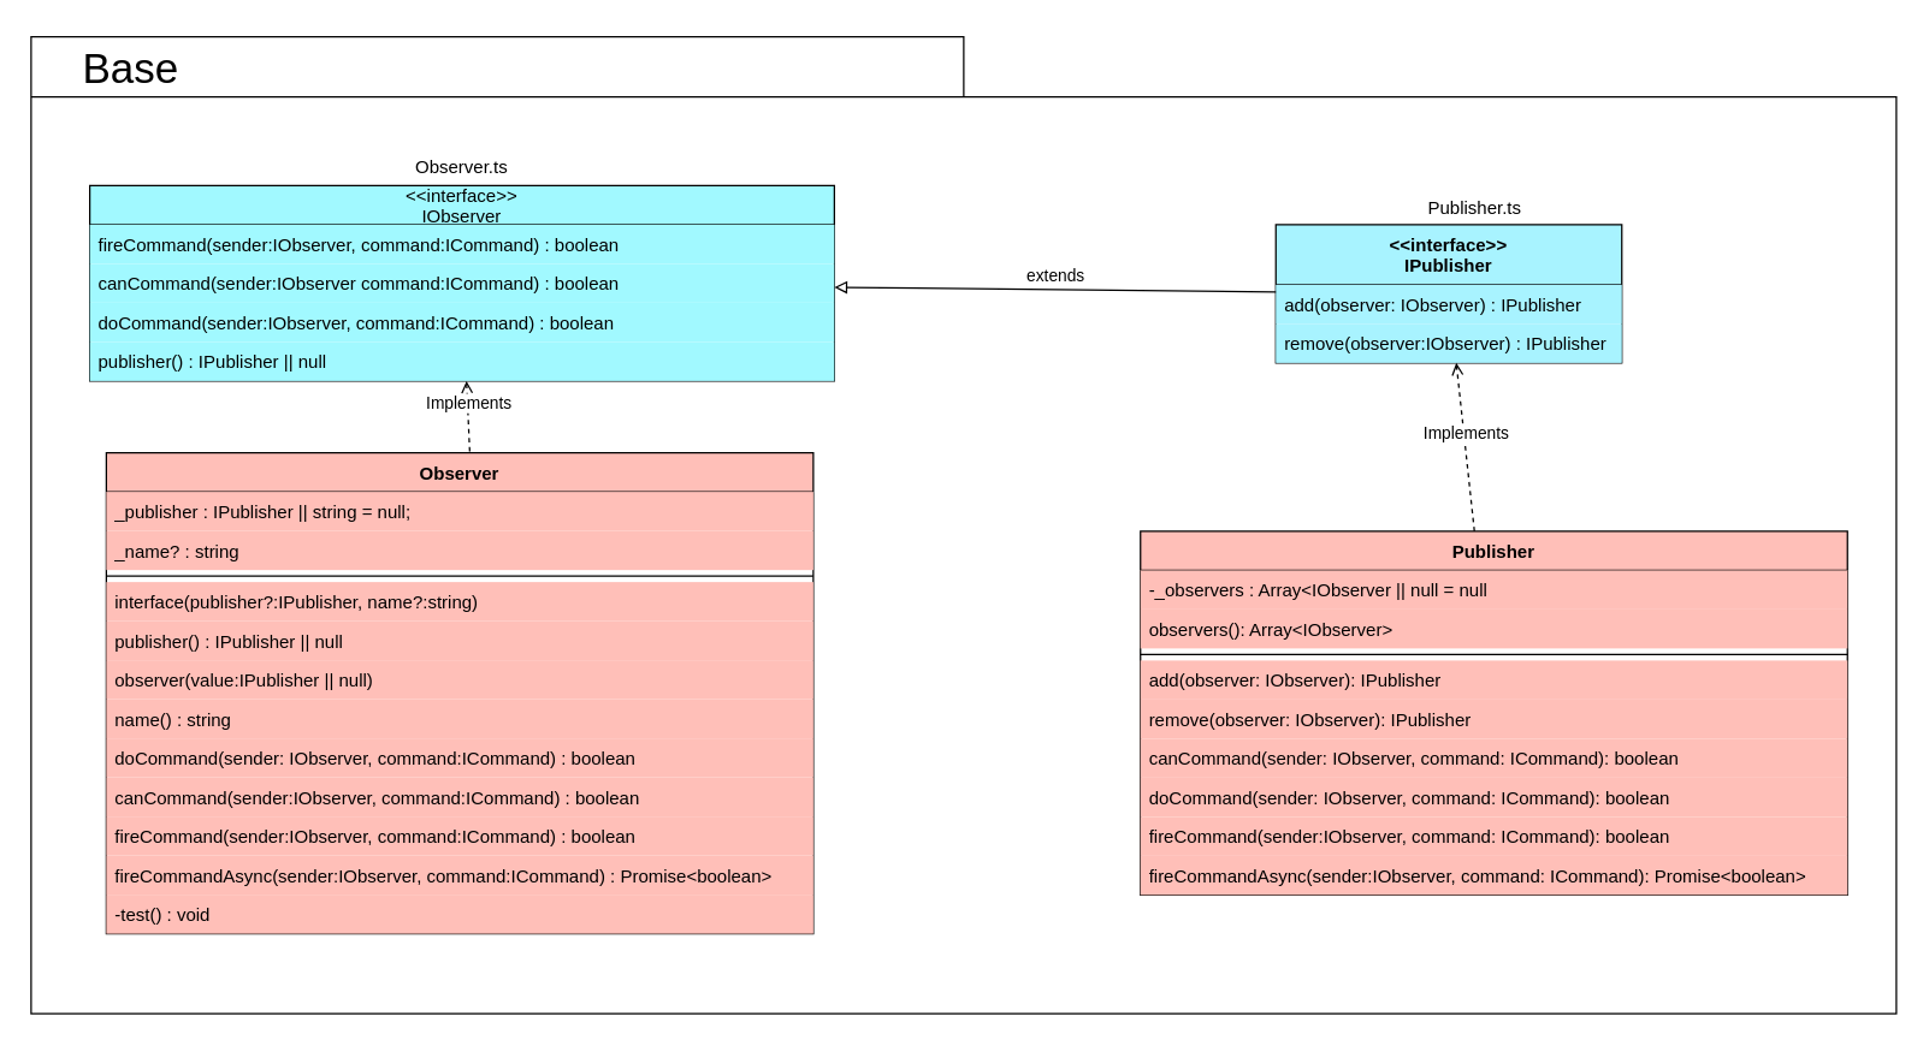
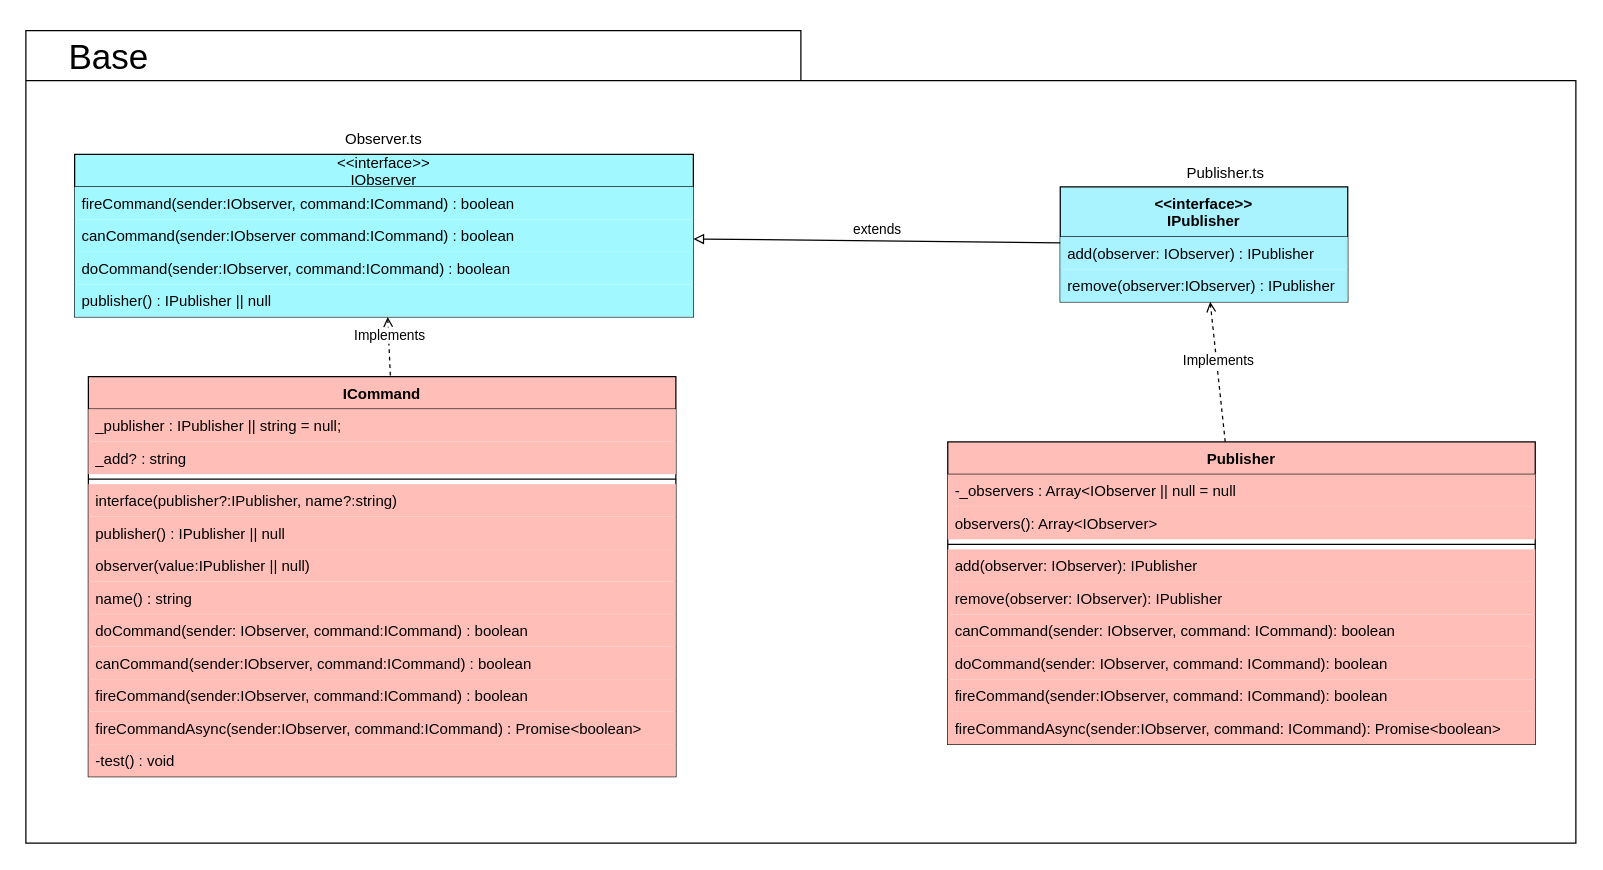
  <mxCell id="0" />
  <mxCell id="1" parent="0" />
  <mxCell id="2" value="" style="group;verticalAlign=bottom;spacing=2;spacingTop=0;spacingBottom=0;labelPosition=left;verticalLabelPosition=top;align=right;" parent="1" vertex="1" connectable="0"><mxGeometry x="20" y="24" width="1240" height="650" as="geometry" /></mxCell>
  <mxCell id="3" value="" style="shape=folder;fontStyle=1;spacingTop=10;tabWidth=620;tabHeight=40;tabPosition=left;html=1;whiteSpace=wrap;labelPosition=center;verticalLabelPosition=top;align=center;verticalAlign=bottom;" parent="2" vertex="1"><mxGeometry width="1240" height="650" as="geometry" /></mxCell>
  <mxCell id="4" value="Publisher.ts" style="group;container=1;" parent="2" vertex="1" connectable="0"><mxGeometry x="700" y="100" width="520" height="506" as="geometry"><mxRectangle x="712.5" y="1283" width="104" height="20" as="alternateBounds" /></mxGeometry></mxCell>
  <mxCell id="5" value="&lt;&lt;interface&gt;&gt;&#10;IPublisher" style="swimlane;fontStyle=1;align=center;verticalAlign=top;childLayout=stackLayout;horizontal=1;startSize=40;horizontalStack=0;resizeParent=1;resizeParentMax=0;resizeLast=0;collapsible=1;marginBottom=0;fillColor=#A8F3FF;" parent="4" vertex="1"><mxGeometry x="127.5" y="25" width="230" height="92" as="geometry"><mxRectangle x="127.5" y="25" width="110" height="40" as="alternateBounds" /></mxGeometry></mxCell>
  <mxCell id="6" value="add(observer: IObserver) : IPublisher" style="text;strokeColor=none;fillColor=#A8F3FF;align=left;verticalAlign=top;spacingLeft=4;spacingRight=4;overflow=hidden;rotatable=0;points=[[0,0.5],[1,0.5]];portConstraint=eastwest;" parent="5" vertex="1"><mxGeometry y="40" width="230" height="26" as="geometry" /></mxCell>
  <mxCell id="7" value="remove(observer:IObserver) : IPublisher" style="text;strokeColor=none;fillColor=#A8F3FF;align=left;verticalAlign=top;spacingLeft=4;spacingRight=4;overflow=hidden;rotatable=0;points=[[0,0.5],[1,0.5]];portConstraint=eastwest;" parent="5" vertex="1"><mxGeometry y="66" width="230" height="26" as="geometry" /></mxCell>
  <mxCell id="8" value="Publisher" style="swimlane;fontStyle=1;align=center;verticalAlign=top;childLayout=stackLayout;horizontal=1;startSize=26;horizontalStack=0;resizeParent=1;resizeParentMax=0;resizeLast=0;collapsible=1;marginBottom=0;fillColor=#FFBFB8;" parent="4" vertex="1"><mxGeometry x="37.5" y="229" width="470" height="242" as="geometry"><mxRectangle x="25" y="239" width="80" height="26" as="alternateBounds" /></mxGeometry></mxCell>
  <mxCell id="9" value="-_observers : Array&lt;IObserver || null = null" style="text;strokeColor=none;fillColor=#FFBFB8;align=left;verticalAlign=top;spacingLeft=4;spacingRight=4;overflow=hidden;rotatable=0;points=[[0,0.5],[1,0.5]];portConstraint=eastwest;" parent="8" vertex="1"><mxGeometry y="26" width="470" height="26" as="geometry" /></mxCell>
  <mxCell id="10" value="observers(): Array&lt;IObserver&gt;" style="text;strokeColor=none;fillColor=#FFBFB8;align=left;verticalAlign=top;spacingLeft=4;spacingRight=4;overflow=hidden;rotatable=0;points=[[0,0.5],[1,0.5]];portConstraint=eastwest;" parent="8" vertex="1"><mxGeometry y="52" width="470" height="26" as="geometry" /></mxCell>
  <mxCell id="11" value="" style="line;strokeWidth=1;fillColor=none;align=left;verticalAlign=middle;spacingTop=-1;spacingLeft=3;spacingRight=3;rotatable=0;labelPosition=right;points=[];portConstraint=eastwest;" parent="8" vertex="1"><mxGeometry y="78" width="470" height="8" as="geometry" /></mxCell>
  <mxCell id="12" value="add(observer: IObserver): IPublisher" style="text;strokeColor=none;fillColor=#FFBFB8;align=left;verticalAlign=top;spacingLeft=4;spacingRight=4;overflow=hidden;rotatable=0;points=[[0,0.5],[1,0.5]];portConstraint=eastwest;" parent="8" vertex="1"><mxGeometry y="86" width="470" height="26" as="geometry" /></mxCell>
  <mxCell id="13" value="remove(observer: IObserver): IPublisher" style="text;strokeColor=none;fillColor=#FFBFB8;align=left;verticalAlign=top;spacingLeft=4;spacingRight=4;overflow=hidden;rotatable=0;points=[[0,0.5],[1,0.5]];portConstraint=eastwest;" parent="8" vertex="1"><mxGeometry y="112" width="470" height="26" as="geometry" /></mxCell>
  <mxCell id="14" value="canCommand(sender: IObserver, command: ICommand): boolean" style="text;strokeColor=none;fillColor=#FFBFB8;align=left;verticalAlign=top;spacingLeft=4;spacingRight=4;overflow=hidden;rotatable=0;points=[[0,0.5],[1,0.5]];portConstraint=eastwest;" parent="8" vertex="1"><mxGeometry y="138" width="470" height="26" as="geometry" /></mxCell>
  <mxCell id="15" value="doCommand(sender: IObserver, command: ICommand): boolean" style="text;strokeColor=none;fillColor=#FFBFB8;align=left;verticalAlign=top;spacingLeft=4;spacingRight=4;overflow=hidden;rotatable=0;points=[[0,0.5],[1,0.5]];portConstraint=eastwest;" parent="8" vertex="1"><mxGeometry y="164" width="470" height="26" as="geometry" /></mxCell>
  <mxCell id="16" value="fireCommand(sender:IObserver, command: ICommand): boolean" style="text;strokeColor=none;fillColor=#FFBFB8;align=left;verticalAlign=top;spacingLeft=4;spacingRight=4;overflow=hidden;rotatable=0;points=[[0,0.5],[1,0.5]];portConstraint=eastwest;" parent="8" vertex="1"><mxGeometry y="190" width="470" height="26" as="geometry" /></mxCell>
  <mxCell id="17" value="fireCommandAsync(sender:IObserver, command: ICommand): Promise&lt;boolean&gt;" style="text;strokeColor=none;fillColor=#FFBFB8;align=left;verticalAlign=top;spacingLeft=4;spacingRight=4;overflow=hidden;rotatable=0;points=[[0,0.5],[1,0.5]];portConstraint=eastwest;" parent="8" vertex="1"><mxGeometry y="216" width="470" height="26" as="geometry" /></mxCell>
  <mxCell id="18" value="Implements" style="html=1;verticalAlign=bottom;endArrow=open;dashed=1;endFill=0;" parent="4" source="8" target="5" edge="1"><mxGeometry width="80" relative="1" as="geometry"><mxPoint x="-23" y="205.5" as="sourcePoint" /><mxPoint x="140" y="205.5" as="targetPoint" /></mxGeometry></mxCell>
  <mxCell id="19" value="Observer.ts" style="group;container=1;" parent="2" vertex="1" connectable="0"><mxGeometry x="13" y="73" width="547" height="549.81" as="geometry"><mxRectangle x="63" y="1273" width="90" height="20" as="alternateBounds" /></mxGeometry></mxCell>
  <mxCell id="20" value="&lt;&lt;interface&gt;&gt;&#10;IObserver" style="swimlane;fontStyle=0;childLayout=stackLayout;horizontal=1;startSize=26;fillColor=#A1F9FF;horizontalStack=0;resizeParent=1;resizeParentMax=0;resizeLast=0;collapsible=1;marginBottom=0;rounded=0;shadow=0;comic=0;glass=0;swimlaneLine=1;" parent="19" vertex="1"><mxGeometry x="26" y="26" width="495" height="130" as="geometry"><mxRectangle x="89" y="1299" width="110" height="30" as="alternateBounds" /></mxGeometry></mxCell>
  <mxCell id="21" value="fireCommand(sender:IObserver, command:ICommand) : boolean" style="text;strokeColor=none;fillColor=#A1F9FF;align=left;verticalAlign=top;spacingLeft=4;spacingRight=4;overflow=hidden;rotatable=0;points=[[0,0.5],[1,0.5]];portConstraint=eastwest;" parent="20" vertex="1"><mxGeometry y="26" width="495" height="26" as="geometry" /></mxCell>
  <mxCell id="22" value="canCommand(sender:IObserver command:ICommand) : boolean" style="text;strokeColor=none;fillColor=#A1F9FF;align=left;verticalAlign=top;spacingLeft=4;spacingRight=4;overflow=hidden;rotatable=0;points=[[0,0.5],[1,0.5]];portConstraint=eastwest;" parent="20" vertex="1"><mxGeometry y="52" width="495" height="26" as="geometry" /></mxCell>
  <mxCell id="23" value="doCommand(sender:IObserver, command:ICommand) : boolean" style="text;strokeColor=none;fillColor=#A1F9FF;align=left;verticalAlign=top;spacingLeft=4;spacingRight=4;overflow=hidden;rotatable=0;points=[[0,0.5],[1,0.5]];portConstraint=eastwest;" parent="20" vertex="1"><mxGeometry y="78" width="495" height="26" as="geometry" /></mxCell>
  <mxCell id="24" value="publisher() : IPublisher || null" style="text;strokeColor=none;fillColor=#A1F9FF;align=left;verticalAlign=top;spacingLeft=4;spacingRight=4;overflow=hidden;rotatable=0;points=[[0,0.5],[1,0.5]];portConstraint=eastwest;" parent="20" vertex="1"><mxGeometry y="104" width="495" height="26" as="geometry" /></mxCell>
  <mxCell id="25" value="Implements" style="html=1;verticalAlign=bottom;endArrow=open;dashed=1;endFill=0;exitX=0.514;exitY=-0.003;exitDx=0;exitDy=0;exitPerimeter=0;" parent="19" source="26" target="20" edge="1"><mxGeometry width="80" relative="1" as="geometry"><mxPoint x="1302.5" y="752.935" as="sourcePoint" /><mxPoint x="811.5" y="244" as="targetPoint" /><Array as="points" /></mxGeometry></mxCell>
- <mxCell id="26" value="Observer" style="swimlane;fontStyle=1;align=center;verticalAlign=top;childLayout=stackLayout;horizontal=1;startSize=26;horizontalStack=0;resizeParent=1;resizeParentMax=0;resizeLast=0;collapsible=1;marginBottom=0;fillColor=#FFBFB8;" parent="19" vertex="1"><mxGeometry x="37" y="203.81" width="470" height="320" as="geometry"><mxRectangle x="100" y="1476.81" width="80" height="26" as="alternateBounds" /></mxGeometry></mxCell>
+ <mxCell id="26" value="ICommand" style="swimlane;fontStyle=1;align=center;verticalAlign=top;childLayout=stackLayout;horizontal=1;startSize=26;horizontalStack=0;resizeParent=1;resizeParentMax=0;resizeLast=0;collapsible=1;marginBottom=0;fillColor=#FFBFB8;" parent="19" vertex="1"><mxGeometry x="37" y="203.81" width="470" height="320" as="geometry"><mxRectangle x="100" y="1476.81" width="80" height="26" as="alternateBounds" /></mxGeometry></mxCell>
  <mxCell id="27" value="_publisher : IPublisher || string = null;" style="text;strokeColor=none;fillColor=#FFBFB8;align=left;verticalAlign=top;spacingLeft=4;spacingRight=4;overflow=hidden;rotatable=0;points=[[0,0.5],[1,0.5]];portConstraint=eastwest;" parent="26" vertex="1"><mxGeometry y="26" width="470" height="26" as="geometry" /></mxCell>
- <mxCell id="28" value="_name? : string" style="text;strokeColor=none;fillColor=#FFBFB8;align=left;verticalAlign=top;spacingLeft=4;spacingRight=4;overflow=hidden;rotatable=0;points=[[0,0.5],[1,0.5]];portConstraint=eastwest;" parent="26" vertex="1"><mxGeometry y="52" width="470" height="26" as="geometry" /></mxCell>
+ <mxCell id="28" value="_add? : string" style="text;strokeColor=none;fillColor=#FFBFB8;align=left;verticalAlign=top;spacingLeft=4;spacingRight=4;overflow=hidden;rotatable=0;points=[[0,0.5],[1,0.5]];portConstraint=eastwest;" parent="26" vertex="1"><mxGeometry y="52" width="470" height="26" as="geometry" /></mxCell>
  <mxCell id="29" value="" style="line;strokeWidth=1;fillColor=none;align=left;verticalAlign=middle;spacingTop=-1;spacingLeft=3;spacingRight=3;rotatable=0;labelPosition=right;points=[];portConstraint=eastwest;" parent="26" vertex="1"><mxGeometry y="78" width="470" height="8" as="geometry" /></mxCell>
  <mxCell id="30" value="interface(publisher?:IPublisher, name?:string)" style="text;strokeColor=none;fillColor=#FFBFB8;align=left;verticalAlign=top;spacingLeft=4;spacingRight=4;overflow=hidden;rotatable=0;points=[[0,0.5],[1,0.5]];portConstraint=eastwest;" parent="26" vertex="1"><mxGeometry y="86" width="470" height="26" as="geometry" /></mxCell>
  <mxCell id="31" value="publisher() : IPublisher || null" style="text;strokeColor=none;fillColor=#FFBFB8;align=left;verticalAlign=top;spacingLeft=4;spacingRight=4;overflow=hidden;rotatable=0;points=[[0,0.5],[1,0.5]];portConstraint=eastwest;" parent="26" vertex="1"><mxGeometry y="112" width="470" height="26" as="geometry" /></mxCell>
  <mxCell id="32" value="observer(value:IPublisher || null)" style="text;strokeColor=none;fillColor=#FFBFB8;align=left;verticalAlign=top;spacingLeft=4;spacingRight=4;overflow=hidden;rotatable=0;points=[[0,0.5],[1,0.5]];portConstraint=eastwest;" parent="26" vertex="1"><mxGeometry y="138" width="470" height="26" as="geometry" /></mxCell>
  <mxCell id="33" value="name() : string" style="text;strokeColor=none;fillColor=#FFBFB8;align=left;verticalAlign=top;spacingLeft=4;spacingRight=4;overflow=hidden;rotatable=0;points=[[0,0.5],[1,0.5]];portConstraint=eastwest;" parent="26" vertex="1"><mxGeometry y="164" width="470" height="26" as="geometry" /></mxCell>
  <mxCell id="34" value="doCommand(sender: IObserver, command:ICommand) : boolean" style="text;strokeColor=none;fillColor=#FFBFB8;align=left;verticalAlign=top;spacingLeft=4;spacingRight=4;overflow=hidden;rotatable=0;points=[[0,0.5],[1,0.5]];portConstraint=eastwest;" parent="26" vertex="1"><mxGeometry y="190" width="470" height="26" as="geometry" /></mxCell>
  <mxCell id="35" value="canCommand(sender:IObserver, command:ICommand) : boolean" style="text;strokeColor=none;fillColor=#FFBFB8;align=left;verticalAlign=top;spacingLeft=4;spacingRight=4;overflow=hidden;rotatable=0;points=[[0,0.5],[1,0.5]];portConstraint=eastwest;" parent="26" vertex="1"><mxGeometry y="216" width="470" height="26" as="geometry" /></mxCell>
  <mxCell id="36" value="fireCommand(sender:IObserver, command:ICommand) : boolean" style="text;strokeColor=none;fillColor=#FFBFB8;align=left;verticalAlign=top;spacingLeft=4;spacingRight=4;overflow=hidden;rotatable=0;points=[[0,0.5],[1,0.5]];portConstraint=eastwest;" parent="26" vertex="1"><mxGeometry y="242" width="470" height="26" as="geometry" /></mxCell>
  <mxCell id="37" value="fireCommandAsync(sender:IObserver, command:ICommand) : Promise&lt;boolean&gt;" style="text;strokeColor=none;fillColor=#FFBFB8;align=left;verticalAlign=top;spacingLeft=4;spacingRight=4;overflow=hidden;rotatable=0;points=[[0,0.5],[1,0.5]];portConstraint=eastwest;" parent="26" vertex="1"><mxGeometry y="268" width="470" height="26" as="geometry" /></mxCell>
  <mxCell id="38" value="-test() : void" style="text;strokeColor=none;fillColor=#FFBFB8;align=left;verticalAlign=top;spacingLeft=4;spacingRight=4;overflow=hidden;rotatable=0;points=[[0,0.5],[1,0.5]];portConstraint=eastwest;" parent="26" vertex="1"><mxGeometry y="294" width="470" height="26" as="geometry" /></mxCell>
  <mxCell id="39" value="extends" style="html=1;verticalAlign=bottom;endArrow=block;endFill=0;" parent="2" source="5" target="20" edge="1"><mxGeometry width="80" relative="1" as="geometry"><mxPoint x="928" y="10" as="sourcePoint" /><mxPoint x="1091" y="10" as="targetPoint" /></mxGeometry></mxCell>
  <mxCell id="40" value="Base" style="text;html=1;align=center;verticalAlign=middle;resizable=0;points=[];autosize=1;strokeColor=none;fillColor=none;labelBackgroundColor=none;labelBorderColor=none;fontSize=28;" parent="2" vertex="1"><mxGeometry x="21" y="-4" width="90" height="50" as="geometry" /></mxCell>
